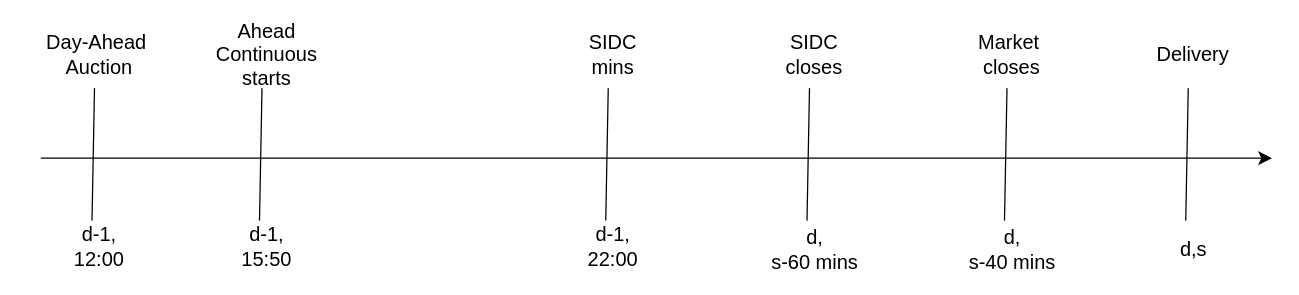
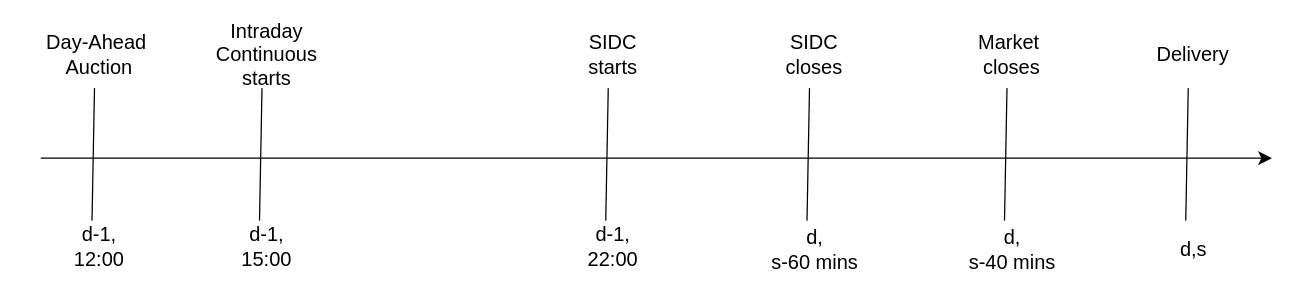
  <mxCell id="0" />
  <mxCell id="1" parent="0" />
  <mxCell id="2" value="" style="endArrow=classic;html=1;rounded=0;fontSize=12;startSize=8;endSize=8;curved=1;" edge="1" parent="1"><mxGeometry relative="1" as="geometry"><mxPoint x="32" y="126" as="sourcePoint" /><mxPoint x="1017" y="126" as="targetPoint" /></mxGeometry></mxCell>
  <mxCell id="3" value="" style="endArrow=none;html=1;rounded=0;fontSize=12;startSize=8;endSize=8;curved=1;" edge="1" parent="1"><mxGeometry width="50" height="50" relative="1" as="geometry"><mxPoint x="73" y="176" as="sourcePoint" /><mxPoint x="75" y="70" as="targetPoint" /></mxGeometry></mxCell>
  <mxCell id="4" value="Day-Ahead&amp;nbsp;&lt;div&gt;Auction&lt;/div&gt;" style="text;strokeColor=none;fillColor=none;html=1;align=center;verticalAlign=middle;whiteSpace=wrap;rounded=0;fontSize=16;" vertex="1" parent="1"><mxGeometry x="20" y="20" width="118" height="46" as="geometry" /></mxCell>
  <mxCell id="5" value="d-1,&lt;div&gt;12:00&lt;/div&gt;" style="text;strokeColor=none;fillColor=none;html=1;align=center;verticalAlign=middle;whiteSpace=wrap;rounded=0;fontSize=16;" vertex="1" parent="1"><mxGeometry x="49" y="182" width="60" height="30" as="geometry" /></mxCell>
  <mxCell id="6" value="" style="endArrow=none;html=1;rounded=0;fontSize=12;startSize=8;endSize=8;curved=1;" edge="1" parent="1"><mxGeometry width="50" height="50" relative="1" as="geometry"><mxPoint x="207" y="176" as="sourcePoint" /><mxPoint x="209" y="70" as="targetPoint" /></mxGeometry></mxCell>
- <mxCell id="7" value="Ahead Continuous starts" style="text;strokeColor=none;fillColor=none;html=1;align=center;verticalAlign=middle;whiteSpace=wrap;rounded=0;fontSize=16;" vertex="1" parent="1"><mxGeometry x="154" y="20" width="118" height="46" as="geometry" /></mxCell>
- <mxCell id="8" value="d-1,&lt;div&gt;15:50&lt;/div&gt;" style="text;strokeColor=none;fillColor=none;html=1;align=center;verticalAlign=middle;whiteSpace=wrap;rounded=0;fontSize=16;" vertex="1" parent="1"><mxGeometry x="183" y="182" width="60" height="30" as="geometry" /></mxCell>
+ <mxCell id="7" value="Intraday Continuous starts" style="text;strokeColor=none;fillColor=none;html=1;align=center;verticalAlign=middle;whiteSpace=wrap;rounded=0;fontSize=16;" vertex="1" parent="1"><mxGeometry x="154" y="20" width="118" height="46" as="geometry" /></mxCell>
+ <mxCell id="8" value="d-1,&lt;div&gt;15:00&lt;/div&gt;" style="text;strokeColor=none;fillColor=none;html=1;align=center;verticalAlign=middle;whiteSpace=wrap;rounded=0;fontSize=16;" vertex="1" parent="1"><mxGeometry x="183" y="182" width="60" height="30" as="geometry" /></mxCell>
  <mxCell id="9" value="" style="endArrow=none;html=1;rounded=0;fontSize=12;startSize=8;endSize=8;curved=1;" edge="1" parent="1"><mxGeometry width="50" height="50" relative="1" as="geometry"><mxPoint x="645" y="176" as="sourcePoint" /><mxPoint x="647" y="70" as="targetPoint" /></mxGeometry></mxCell>
  <mxCell id="10" value="SIDC&lt;div&gt;closes&lt;/div&gt;" style="text;strokeColor=none;fillColor=none;html=1;align=center;verticalAlign=middle;whiteSpace=wrap;rounded=0;fontSize=16;" vertex="1" parent="1"><mxGeometry x="592" y="20" width="118" height="46" as="geometry" /></mxCell>
  <mxCell id="11" value="d,&lt;div&gt;s-60 mins&lt;/div&gt;" style="text;strokeColor=none;fillColor=none;html=1;align=center;verticalAlign=middle;whiteSpace=wrap;rounded=0;fontSize=16;" vertex="1" parent="1"><mxGeometry x="613.5" y="184" width="75" height="30" as="geometry" /></mxCell>
  <mxCell id="12" value="" style="endArrow=none;html=1;rounded=0;fontSize=12;startSize=8;endSize=8;curved=1;" edge="1" parent="1"><mxGeometry width="50" height="50" relative="1" as="geometry"><mxPoint x="484" y="176" as="sourcePoint" /><mxPoint x="486" y="70" as="targetPoint" /></mxGeometry></mxCell>
- <mxCell id="13" value="SIDC&lt;div&gt;mins&lt;/div&gt;" style="text;strokeColor=none;fillColor=none;html=1;align=center;verticalAlign=middle;whiteSpace=wrap;rounded=0;fontSize=16;" vertex="1" parent="1"><mxGeometry x="431" y="20" width="118" height="46" as="geometry" /></mxCell>
+ <mxCell id="13" value="SIDC&lt;div&gt;starts&lt;/div&gt;" style="text;strokeColor=none;fillColor=none;html=1;align=center;verticalAlign=middle;whiteSpace=wrap;rounded=0;fontSize=16;" vertex="1" parent="1"><mxGeometry x="431" y="20" width="118" height="46" as="geometry" /></mxCell>
  <mxCell id="14" value="d-1,&lt;div&gt;22:00&lt;/div&gt;" style="text;strokeColor=none;fillColor=none;html=1;align=center;verticalAlign=middle;whiteSpace=wrap;rounded=0;fontSize=16;" vertex="1" parent="1"><mxGeometry x="460" y="182" width="60" height="30" as="geometry" /></mxCell>
  <mxCell id="15" value="" style="endArrow=none;html=1;rounded=0;fontSize=12;startSize=8;endSize=8;curved=1;" edge="1" parent="1"><mxGeometry width="50" height="50" relative="1" as="geometry"><mxPoint x="803" y="176" as="sourcePoint" /><mxPoint x="805" y="70" as="targetPoint" /></mxGeometry></mxCell>
  <mxCell id="16" value="Market&amp;nbsp;&lt;div&gt;closes&lt;/div&gt;" style="text;strokeColor=none;fillColor=none;html=1;align=center;verticalAlign=middle;whiteSpace=wrap;rounded=0;fontSize=16;" vertex="1" parent="1"><mxGeometry x="750" y="20" width="118" height="46" as="geometry" /></mxCell>
  <mxCell id="17" value="d,&lt;div&gt;s-40 mins&lt;/div&gt;" style="text;strokeColor=none;fillColor=none;html=1;align=center;verticalAlign=middle;whiteSpace=wrap;rounded=0;fontSize=16;" vertex="1" parent="1"><mxGeometry x="771.5" y="184" width="75" height="30" as="geometry" /></mxCell>
  <mxCell id="18" value="" style="endArrow=none;html=1;rounded=0;fontSize=12;startSize=8;endSize=8;curved=1;" edge="1" parent="1"><mxGeometry width="50" height="50" relative="1" as="geometry"><mxPoint x="948" y="176" as="sourcePoint" /><mxPoint x="950" y="70" as="targetPoint" /></mxGeometry></mxCell>
  <mxCell id="19" value="Delivery" style="text;strokeColor=none;fillColor=none;html=1;align=center;verticalAlign=middle;whiteSpace=wrap;rounded=0;fontSize=16;" vertex="1" parent="1"><mxGeometry x="895" y="20" width="118" height="46" as="geometry" /></mxCell>
  <mxCell id="20" value="d,s" style="text;strokeColor=none;fillColor=none;html=1;align=center;verticalAlign=middle;whiteSpace=wrap;rounded=0;fontSize=16;" vertex="1" parent="1"><mxGeometry x="916.5" y="184" width="75" height="30" as="geometry" /></mxCell>
